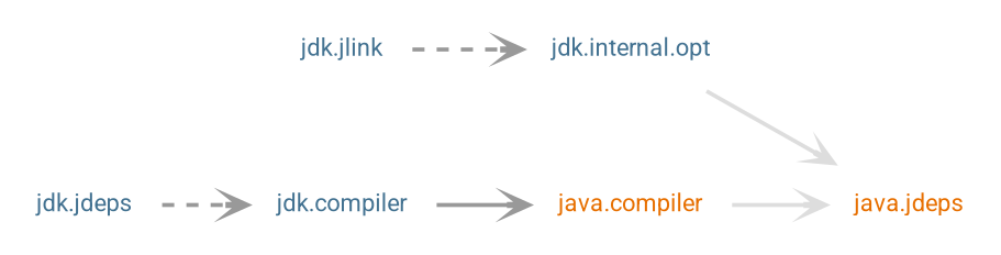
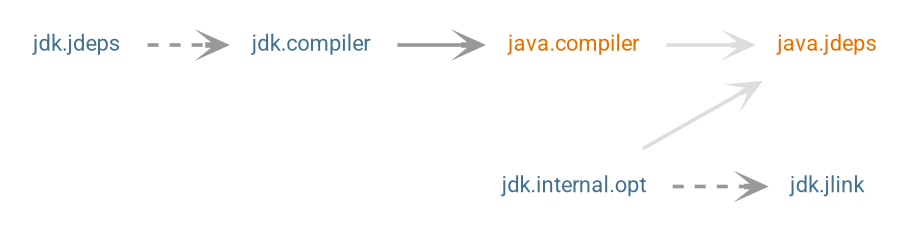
  digraph {
    fontname=Roboto
    nodesep=.5
    pencolor=transparent
    rankdir=LR
    ranksep=0.600000
    node [fontcolor="#437291" fontname=Roboto fontsize=12 group=jdk margin=".2,.2" shape=plaintext]
    edge [arrowhead=open arrowsize=1 color="#999999" fontname=Roboto penwidth=2]
    "java.compiler" [fontcolor="#e76f00" group=java]
    n2 [fontcolor="#e76f00" group=java label="java.jdeps"]
    "jdk.compiler"
    "jdk.internal.opt"
    "jdk.jdeps"
    "jdk.jlink"
    subgraph sub_1 {
      rank=same
      "java.compiler"
    }
    subgraph sub_2 {
      "java.compiler"
      n2
    }
    subgraph sub_3 {
      "jdk.compiler"
      "jdk.internal.opt"
      "jdk.jdeps"
      "jdk.jlink"
    }
    "java.compiler" -> n2 [color="#dddddd" weight=10]
    "jdk.compiler" -> "java.compiler"
    "jdk.internal.opt" -> n2 [color="#dddddd"]
    "jdk.jdeps" -> "jdk.compiler" [style=dashed]
-   "jdk.jlink" -> "jdk.internal.opt" [style=dashed]
+   "jdk.internal.opt" -> "jdk.jlink" [style=dashed]
  }
